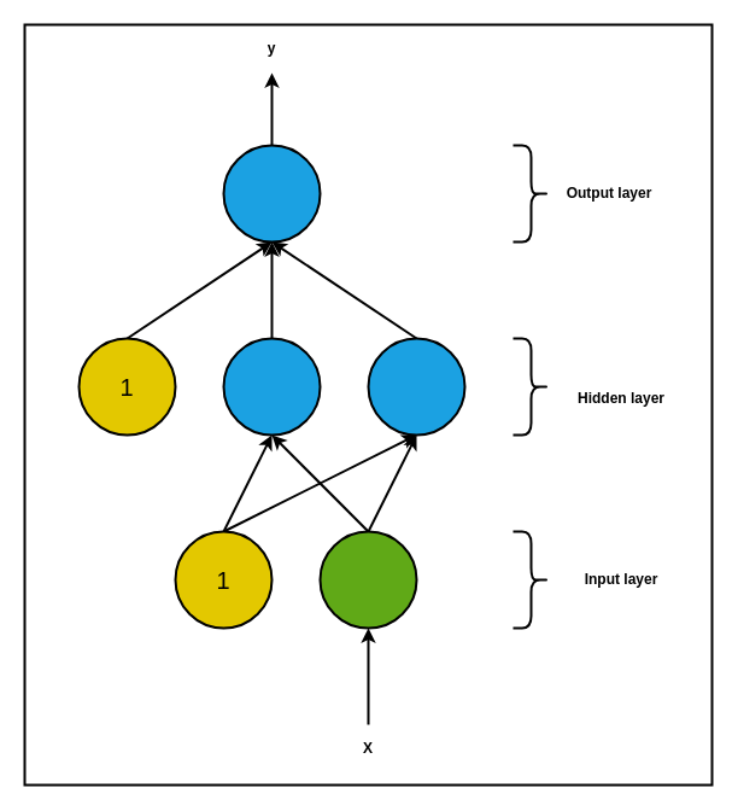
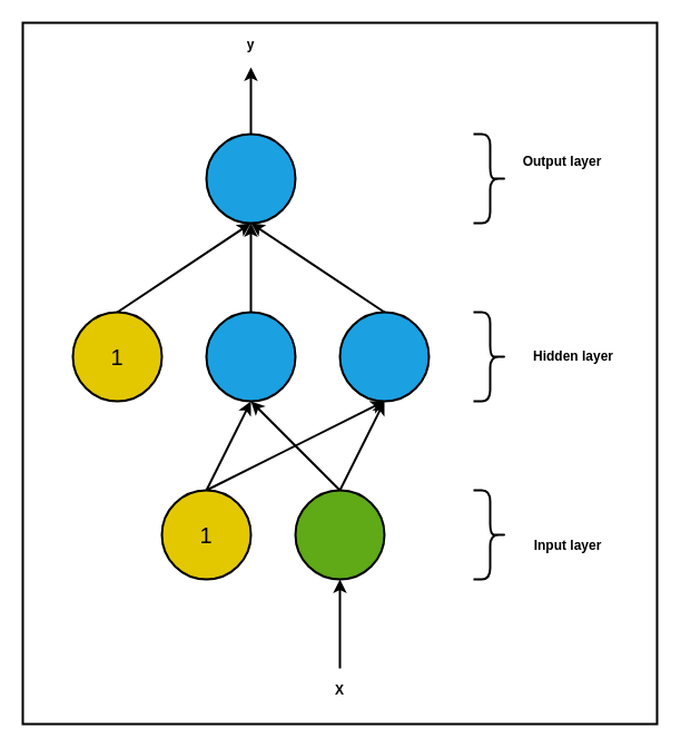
  <mxCell id="0" />
  <mxCell id="1" parent="0" />
  <mxCell id="2" value="" style="rounded=0;whiteSpace=wrap;html=1;strokeColor=#000000;strokeWidth=2;fontStyle=0;fillColor=#FFFFFF;" vertex="1" parent="1"><mxGeometry x="20" y="20" width="570" height="630" as="geometry" /></mxCell>
  <mxCell id="3" style="rounded=0;orthogonalLoop=1;jettySize=auto;html=1;exitX=0.5;exitY=0;exitDx=0;exitDy=0;entryX=0.5;entryY=1;entryDx=0;entryDy=0;strokeColor=#000000;strokeWidth=2;" edge="1" parent="1" source="4" target="5"><mxGeometry relative="1" as="geometry" /></mxCell>
  <mxCell id="4" value="" style="ellipse;whiteSpace=wrap;html=1;aspect=fixed;fillColor=#60a917;fontColor=#ffffff;strokeColor=#000000;strokeWidth=2;" vertex="1" parent="1"><mxGeometry x="265" y="440" width="80" height="80" as="geometry" /></mxCell>
  <mxCell id="5" value="" style="ellipse;whiteSpace=wrap;html=1;aspect=fixed;fillColor=#1ba1e2;fontColor=#ffffff;strokeColor=#000000;strokeWidth=2;" vertex="1" parent="1"><mxGeometry x="185" y="280" width="80" height="80" as="geometry" /></mxCell>
  <mxCell id="6" value="" style="ellipse;whiteSpace=wrap;html=1;aspect=fixed;fillColor=#1ba1e2;fontColor=#ffffff;strokeColor=#000000;strokeWidth=2;" vertex="1" parent="1"><mxGeometry x="305" y="280" width="80" height="80" as="geometry" /></mxCell>
  <mxCell id="7" value="&lt;font style=&quot;font-size: 20px&quot; color=&quot;#000000&quot;&gt;1&lt;/font&gt;" style="ellipse;whiteSpace=wrap;html=1;aspect=fixed;fillColor=#e3c800;fontColor=#ffffff;strokeColor=#B09500;" vertex="1" parent="1"><mxGeometry x="65" y="280" width="80" height="80" as="geometry" /></mxCell>
  <mxCell id="8" value="&lt;font style=&quot;font-size: 20px&quot; color=&quot;#000000&quot;&gt;1&lt;/font&gt;" style="ellipse;whiteSpace=wrap;html=1;aspect=fixed;fillColor=#e3c800;fontColor=#ffffff;strokeColor=#B09500;" vertex="1" parent="1"><mxGeometry x="145" y="440" width="80" height="80" as="geometry" /></mxCell>
  <mxCell id="9" style="rounded=0;orthogonalLoop=1;jettySize=auto;html=1;exitX=0.5;exitY=0;exitDx=0;exitDy=0;entryX=0.5;entryY=1;entryDx=0;entryDy=0;strokeColor=#000000;strokeWidth=2;" edge="1" parent="1" source="4" target="6"><mxGeometry relative="1" as="geometry"><mxPoint x="315" y="450" as="sourcePoint" /><mxPoint x="235" y="370" as="targetPoint" /></mxGeometry></mxCell>
  <mxCell id="10" style="rounded=0;orthogonalLoop=1;jettySize=auto;html=1;exitX=0.5;exitY=0;exitDx=0;exitDy=0;entryX=0.5;entryY=1;entryDx=0;entryDy=0;strokeColor=#000000;strokeWidth=2;" edge="1" parent="1" source="8" target="5"><mxGeometry relative="1" as="geometry"><mxPoint x="315" y="450" as="sourcePoint" /><mxPoint x="235" y="370" as="targetPoint" /></mxGeometry></mxCell>
  <mxCell id="11" style="rounded=0;orthogonalLoop=1;jettySize=auto;html=1;exitX=0.5;exitY=0;exitDx=0;exitDy=0;entryX=0.5;entryY=1;entryDx=0;entryDy=0;strokeColor=#000000;strokeWidth=2;" edge="1" parent="1" source="8" target="6"><mxGeometry relative="1" as="geometry"><mxPoint x="195" y="450" as="sourcePoint" /><mxPoint x="235" y="370" as="targetPoint" /></mxGeometry></mxCell>
  <mxCell id="12" style="rounded=0;orthogonalLoop=1;jettySize=auto;html=1;entryX=0.5;entryY=1;entryDx=0;entryDy=0;strokeColor=#000000;strokeWidth=2;" edge="1" parent="1" target="4"><mxGeometry relative="1" as="geometry"><mxPoint x="305" y="600" as="sourcePoint" /><mxPoint x="355" y="370" as="targetPoint" /></mxGeometry></mxCell>
  <mxCell id="13" value="" style="ellipse;whiteSpace=wrap;html=1;aspect=fixed;fillColor=#1ba1e2;fontColor=#ffffff;strokeColor=#000000;strokeWidth=2;" vertex="1" parent="1"><mxGeometry x="185" y="120" width="80" height="80" as="geometry" /></mxCell>
  <mxCell id="14" style="rounded=0;orthogonalLoop=1;jettySize=auto;html=1;exitX=0.5;exitY=0;exitDx=0;exitDy=0;entryX=0.5;entryY=1;entryDx=0;entryDy=0;strokeColor=#000000;strokeWidth=2;" edge="1" parent="1" source="6" target="13"><mxGeometry relative="1" as="geometry"><mxPoint x="315" y="450" as="sourcePoint" /><mxPoint x="235" y="370" as="targetPoint" /></mxGeometry></mxCell>
  <mxCell id="15" style="rounded=0;orthogonalLoop=1;jettySize=auto;html=1;exitX=0.5;exitY=0;exitDx=0;exitDy=0;entryX=0.5;entryY=1;entryDx=0;entryDy=0;strokeColor=#000000;strokeWidth=2;" edge="1" parent="1" source="5" target="13"><mxGeometry relative="1" as="geometry"><mxPoint x="355" y="290" as="sourcePoint" /><mxPoint x="235" y="210" as="targetPoint" /></mxGeometry></mxCell>
  <mxCell id="16" style="rounded=0;orthogonalLoop=1;jettySize=auto;html=1;exitX=0.5;exitY=0;exitDx=0;exitDy=0;entryX=0.5;entryY=1;entryDx=0;entryDy=0;strokeColor=#000000;strokeWidth=2;" edge="1" parent="1" source="7" target="13"><mxGeometry relative="1" as="geometry"><mxPoint x="235" y="290" as="sourcePoint" /><mxPoint x="235" y="210" as="targetPoint" /></mxGeometry></mxCell>
  <mxCell id="17" style="rounded=0;orthogonalLoop=1;jettySize=auto;html=1;exitX=0.5;exitY=0;exitDx=0;exitDy=0;strokeColor=#000000;strokeWidth=2;" edge="1" parent="1" source="13"><mxGeometry relative="1" as="geometry"><mxPoint x="245" y="300" as="sourcePoint" /><mxPoint x="225" y="60" as="targetPoint" /></mxGeometry></mxCell>
  <mxCell id="18" value="" style="shape=curlyBracket;whiteSpace=wrap;html=1;rounded=1;strokeColor=#000000;strokeWidth=2;fillColor=none;rotation=-180;" vertex="1" parent="1"><mxGeometry x="425" y="280" width="30" height="80" as="geometry" /></mxCell>
  <mxCell id="19" value="" style="shape=curlyBracket;whiteSpace=wrap;html=1;rounded=1;strokeColor=#000000;strokeWidth=2;fillColor=none;rotation=-180;" vertex="1" parent="1"><mxGeometry x="425" y="120" width="30" height="80" as="geometry" /></mxCell>
  <mxCell id="20" value="" style="shape=curlyBracket;whiteSpace=wrap;html=1;rounded=1;strokeColor=#000000;strokeWidth=2;fillColor=none;rotation=-180;" vertex="1" parent="1"><mxGeometry x="425" y="440" width="30" height="80" as="geometry" /></mxCell>
- <mxCell id="21" value="&lt;font color=&quot;#000000&quot;&gt;&lt;b&gt;Output layer&lt;/b&gt;&lt;/font&gt;" style="text;html=1;strokeColor=none;fillColor=none;align=center;verticalAlign=middle;whiteSpace=wrap;rounded=0;" vertex="1" parent="1"><mxGeometry x="465" y="150" width="80" height="20" as="geometry" /></mxCell>
- <mxCell id="22" value="&lt;font color=&quot;#000000&quot;&gt;&lt;b&gt;Hidden layer&lt;/b&gt;&lt;/font&gt;" style="text;html=1;strokeColor=none;fillColor=none;align=center;verticalAlign=middle;whiteSpace=wrap;rounded=0;" vertex="1" parent="1"><mxGeometry x="475" y="320" width="80" height="20" as="geometry" /></mxCell>
- <mxCell id="23" value="&lt;font color=&quot;#000000&quot;&gt;&lt;b&gt;Input layer&lt;/b&gt;&lt;/font&gt;" style="text;html=1;strokeColor=none;fillColor=none;align=center;verticalAlign=middle;whiteSpace=wrap;rounded=0;" vertex="1" parent="1"><mxGeometry x="475" y="470" width="80" height="20" as="geometry" /></mxCell>
+ <mxCell id="21" value="&lt;font color=&quot;#000000&quot;&gt;&lt;b&gt;Output layer&lt;/b&gt;&lt;/font&gt;" style="text;html=1;strokeColor=none;fillColor=none;align=center;verticalAlign=middle;whiteSpace=wrap;rounded=0;" vertex="1" parent="1"><mxGeometry x="465" y="135" width="80" height="20" as="geometry" /></mxCell>
+ <mxCell id="22" value="&lt;font color=&quot;#000000&quot;&gt;&lt;b&gt;Hidden layer&lt;/b&gt;&lt;/font&gt;" style="text;html=1;strokeColor=none;fillColor=none;align=center;verticalAlign=middle;whiteSpace=wrap;rounded=0;" vertex="1" parent="1"><mxGeometry x="475" y="310" width="80" height="20" as="geometry" /></mxCell>
+ <mxCell id="23" value="&lt;font color=&quot;#000000&quot;&gt;&lt;b&gt;Input layer&lt;/b&gt;&lt;/font&gt;" style="text;html=1;strokeColor=none;fillColor=none;align=center;verticalAlign=middle;whiteSpace=wrap;rounded=0;" vertex="1" parent="1"><mxGeometry x="470" y="480" width="80" height="20" as="geometry" /></mxCell>
  <mxCell id="24" value="&lt;b&gt;&lt;font color=&quot;#000000&quot;&gt;X&lt;/font&gt;&lt;/b&gt;" style="text;html=1;strokeColor=none;fillColor=none;align=center;verticalAlign=middle;whiteSpace=wrap;rounded=0;" vertex="1" parent="1"><mxGeometry x="285" y="610" width="40" height="20" as="geometry" /></mxCell>
  <mxCell id="25" value="&lt;font color=&quot;#000000&quot;&gt;&lt;b&gt;y&lt;/b&gt;&lt;/font&gt;" style="text;html=1;strokeColor=none;fillColor=none;align=center;verticalAlign=middle;whiteSpace=wrap;rounded=0;" vertex="1" parent="1"><mxGeometry x="205" y="30" width="40" height="20" as="geometry" /></mxCell>
  <mxCell id="26" value="&lt;font style=&quot;font-size: 20px&quot; color=&quot;#000000&quot;&gt;1&lt;/font&gt;" style="ellipse;whiteSpace=wrap;html=1;aspect=fixed;fillColor=#e3c800;fontColor=#ffffff;strokeColor=#000000;strokeWidth=2;" vertex="1" parent="1"><mxGeometry x="65" y="280" width="80" height="80" as="geometry" /></mxCell>
  <mxCell id="27" value="&lt;font style=&quot;font-size: 20px&quot; color=&quot;#000000&quot;&gt;1&lt;/font&gt;" style="ellipse;whiteSpace=wrap;html=1;aspect=fixed;fillColor=#e3c800;fontColor=#ffffff;strokeColor=#000000;strokeWidth=2;" vertex="1" parent="1"><mxGeometry x="145" y="440" width="80" height="80" as="geometry" /></mxCell>
